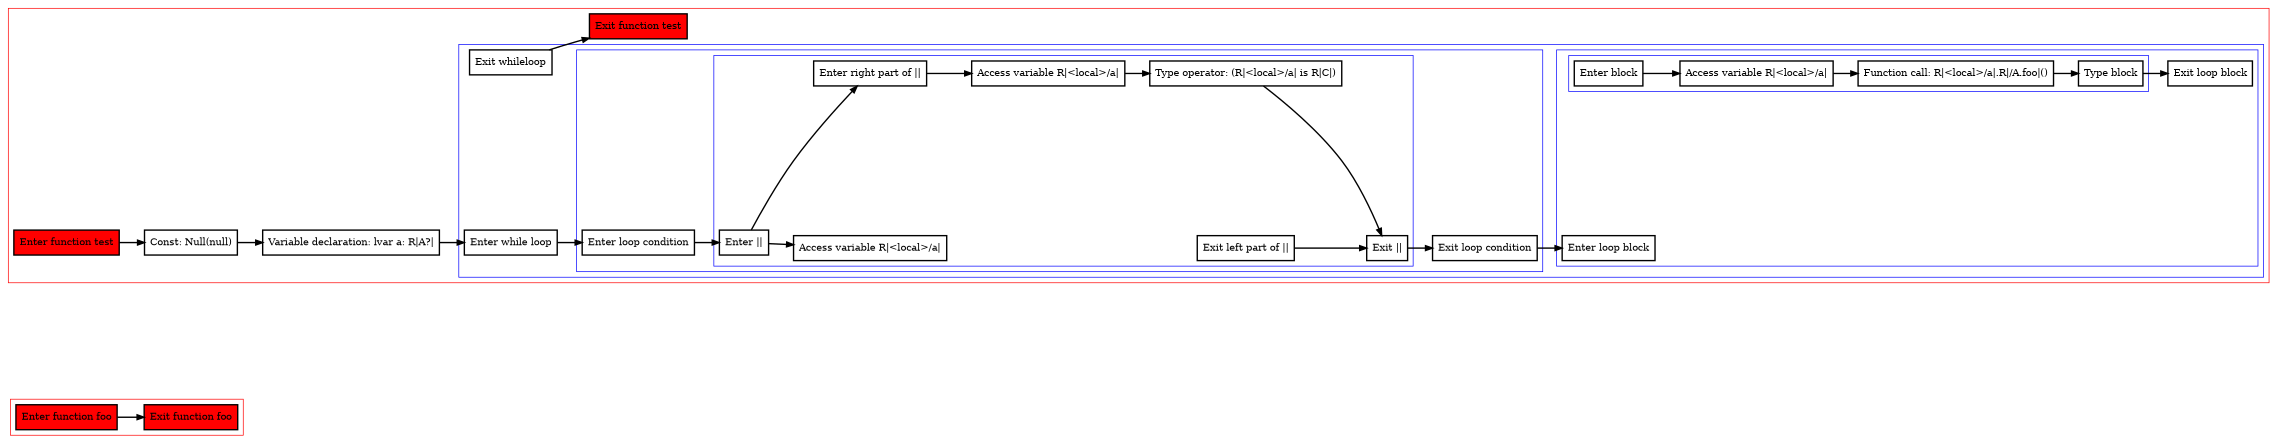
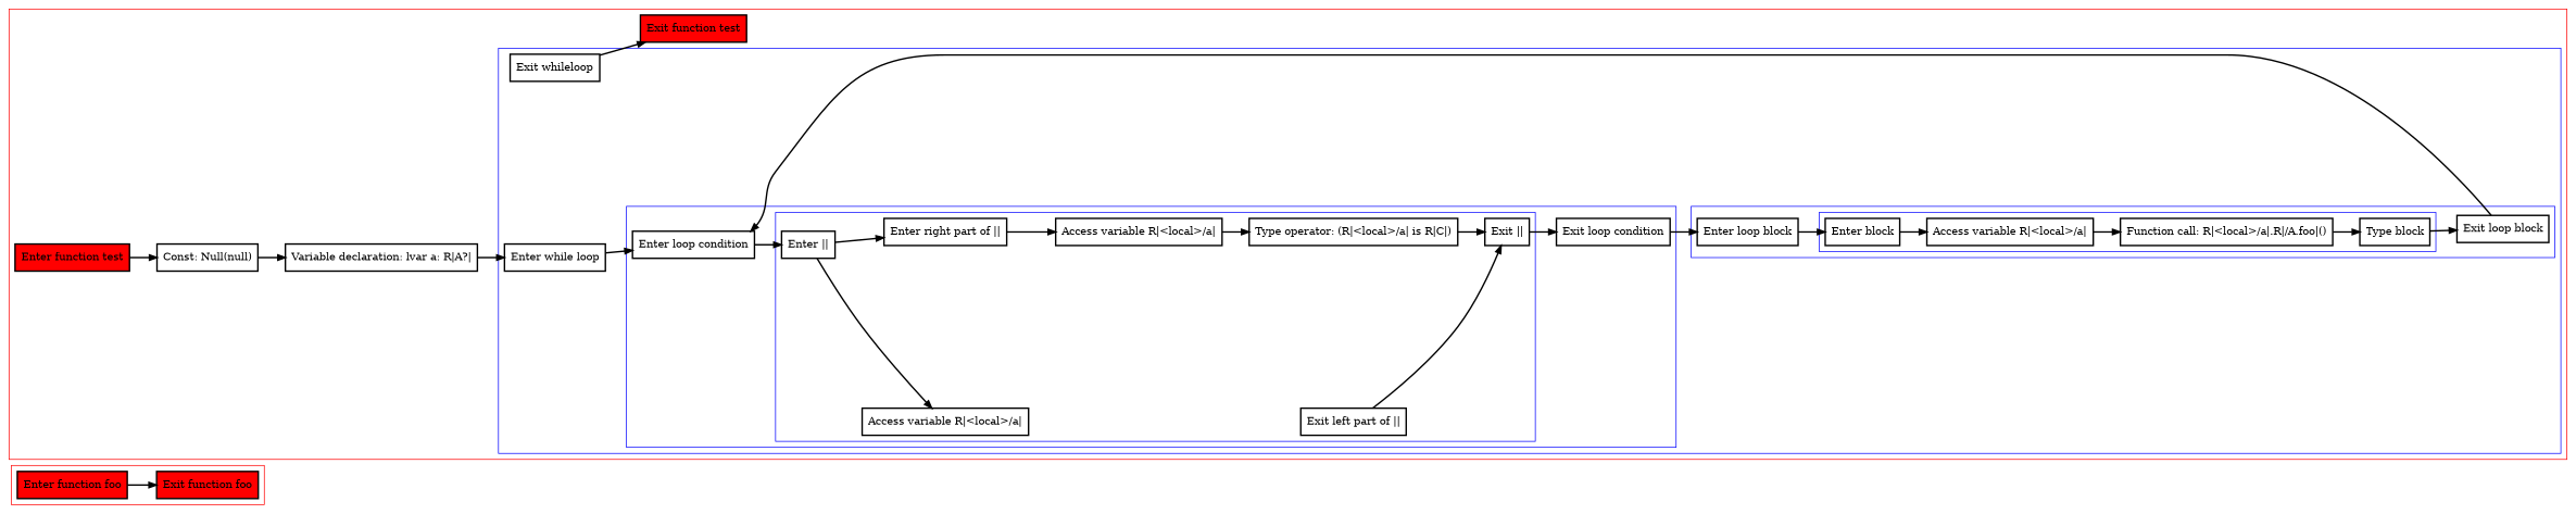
  digraph {
    nodesep=3
    rankdir=LR
    node [penwidth=2 shape=box]
    edge [penwidth=2]
    n1 [fillcolor=red label="Enter function foo" style=filled]
    n2 [fillcolor=red label="Exit function foo" style=filled]
    n3 [label="Enter ||"]
    n4 [label="Access variable R|<local>/a|"]
    n5 [label="Exit left part of ||"]
    n6 [label="Enter right part of ||"]
    n7 [label="Access variable R|<local>/a|"]
    n8 [label="Type operator: (R|<local>/a| is R|C|)"]
    n9 [label="Exit ||"]
    n10 [label="Enter loop condition"]
    n11 [label="Exit loop condition"]
    n12 [label="Enter block"]
    n13 [label="Access variable R|<local>/a|"]
    n14 [label="Function call: R|<local>/a|.R|/A.foo|()"]
    n15 [label="Type block"]
    n16 [label="Enter loop block"]
    n17 [label="Exit loop block"]
    n18 [label="Enter while loop"]
    n19 [label="Exit whileloop"]
    n20 [fillcolor=red label="Enter function test" style=filled]
    n21 [label="Const: Null(null)"]
    n22 [label="Variable declaration: lvar a: R|A?|"]
    n23 [fillcolor=red label="Exit function test" style=filled]
    subgraph cluster_1 {
      color=red
      n1
      n2
    }
    subgraph cluster_2 {
      color=red
      n20
      n21
      n22
      n23
      subgraph cluster_3 {
        color=blue
        n18
        n19
        subgraph cluster_4 {
          color=blue
          n10
          n11
          subgraph cluster_5 {
            color=blue
            n3
            n4
            n5
            n6
            n7
            n8
            n9
          }
        }
        subgraph cluster_6 {
          color=blue
          n16
          n17
          subgraph cluster_7 {
            color=blue
            n12
            n13
            n14
            n15
          }
        }
      }
    }
    n1 -> n2
    n3 -> n4
    n3 -> n6
    n5 -> n9
    n6 -> n7
    n7 -> n8
    n8 -> n9
    n9 -> n11
    n10 -> n3
    n11 -> n16
    n12 -> n13
    n13 -> n14
    n14 -> n15
    n15 -> n17
+   n16 -> n12
+   n17 -> n10
    n18 -> n10
    n19 -> n23
    n20 -> n21
    n21 -> n22
    n22 -> n18
  }
